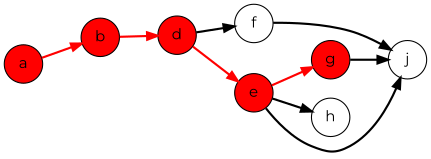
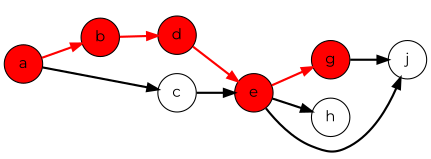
  digraph {
    fontname=Montserrat
    rankdir=LR
    node [fillcolor=red fontname=Montserrat shape=circle style=filled]
    edge [color=black dir=forward fontname=Montserrat penwidth=2]
    a
    b
+   c [fillcolor=white]
    d
    e
-   f [fillcolor=white]
    g
    h [fillcolor=white]
    j [fillcolor=white]
    a -> b [color=red]
+   a -> c
    b -> d [color=red]
+   c -> e
    d -> e [color=red]
-   d -> f
    e -> g [color=red]
    e -> h
    e -> j
-   f -> j
    g -> j
  }
